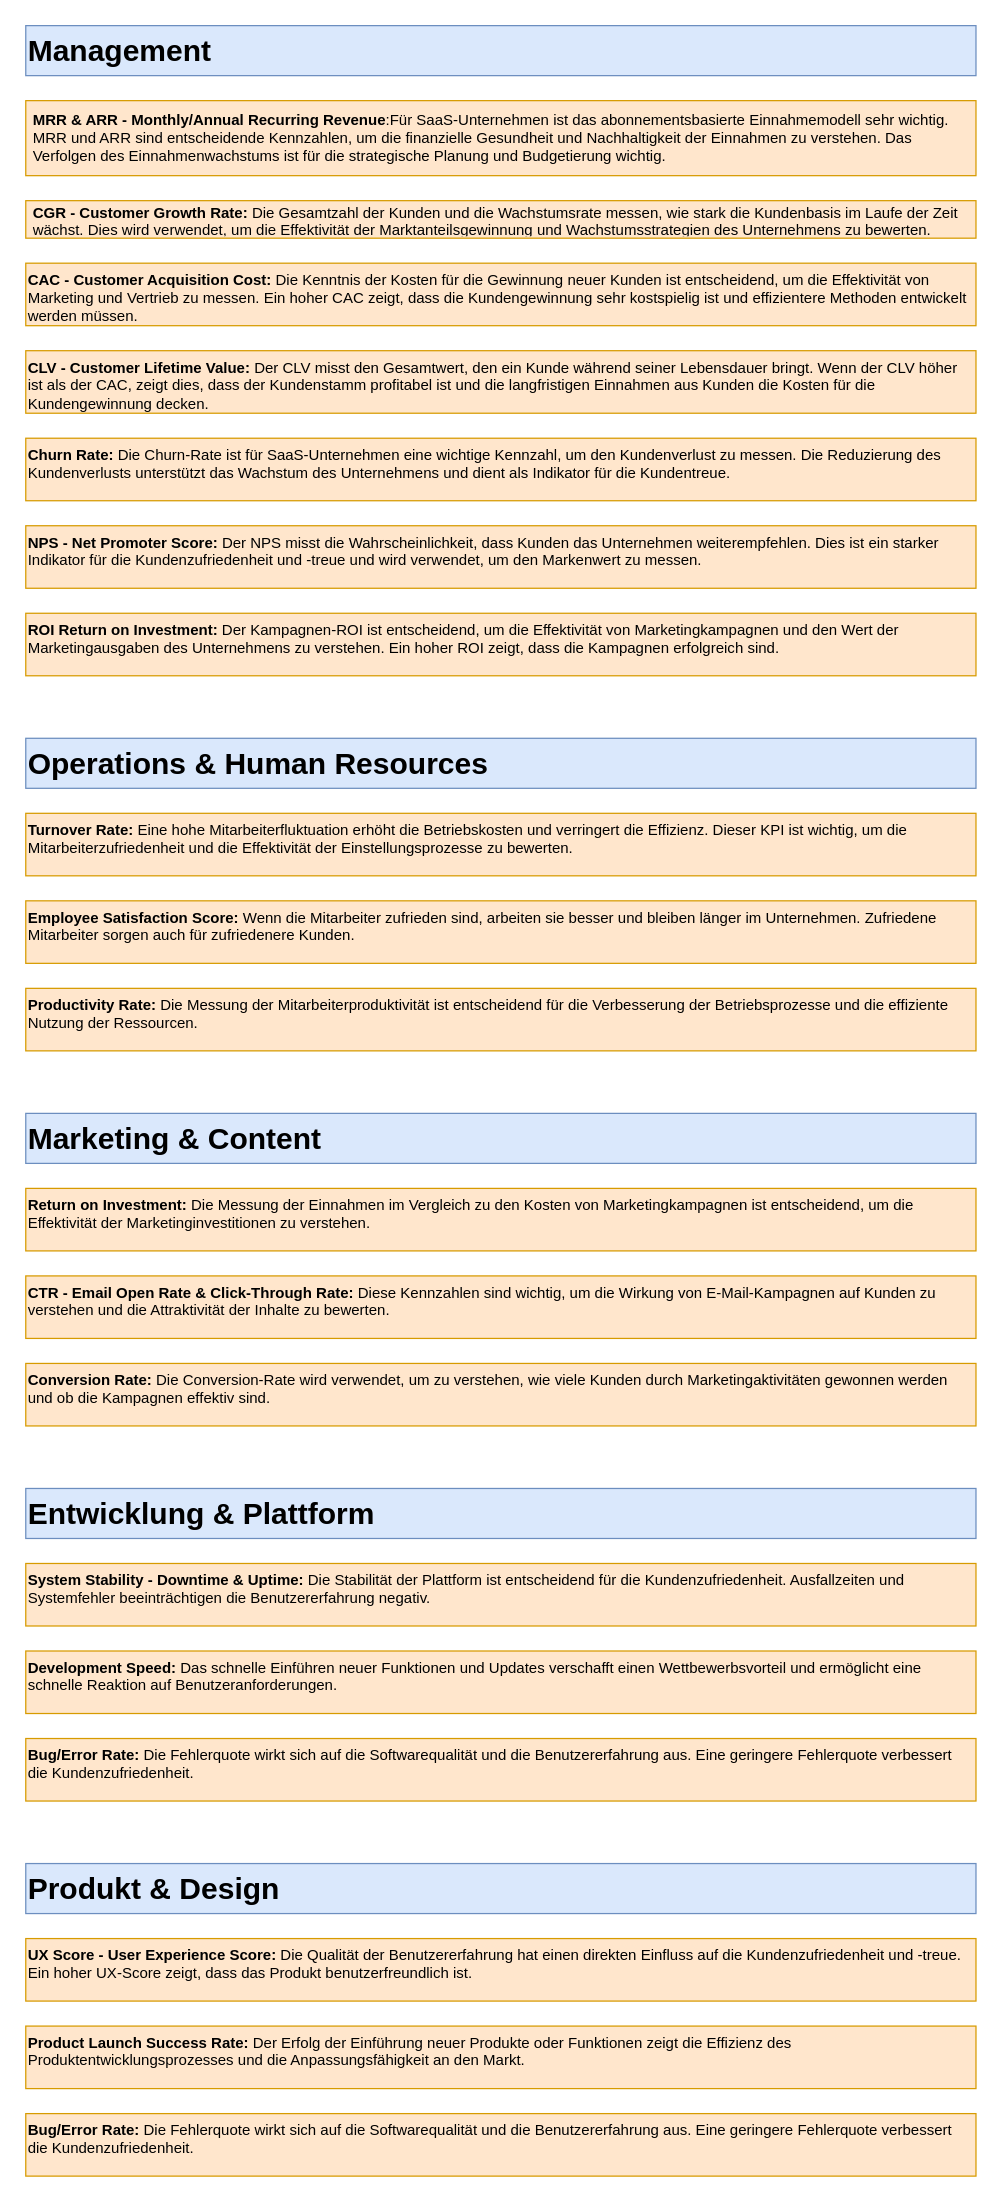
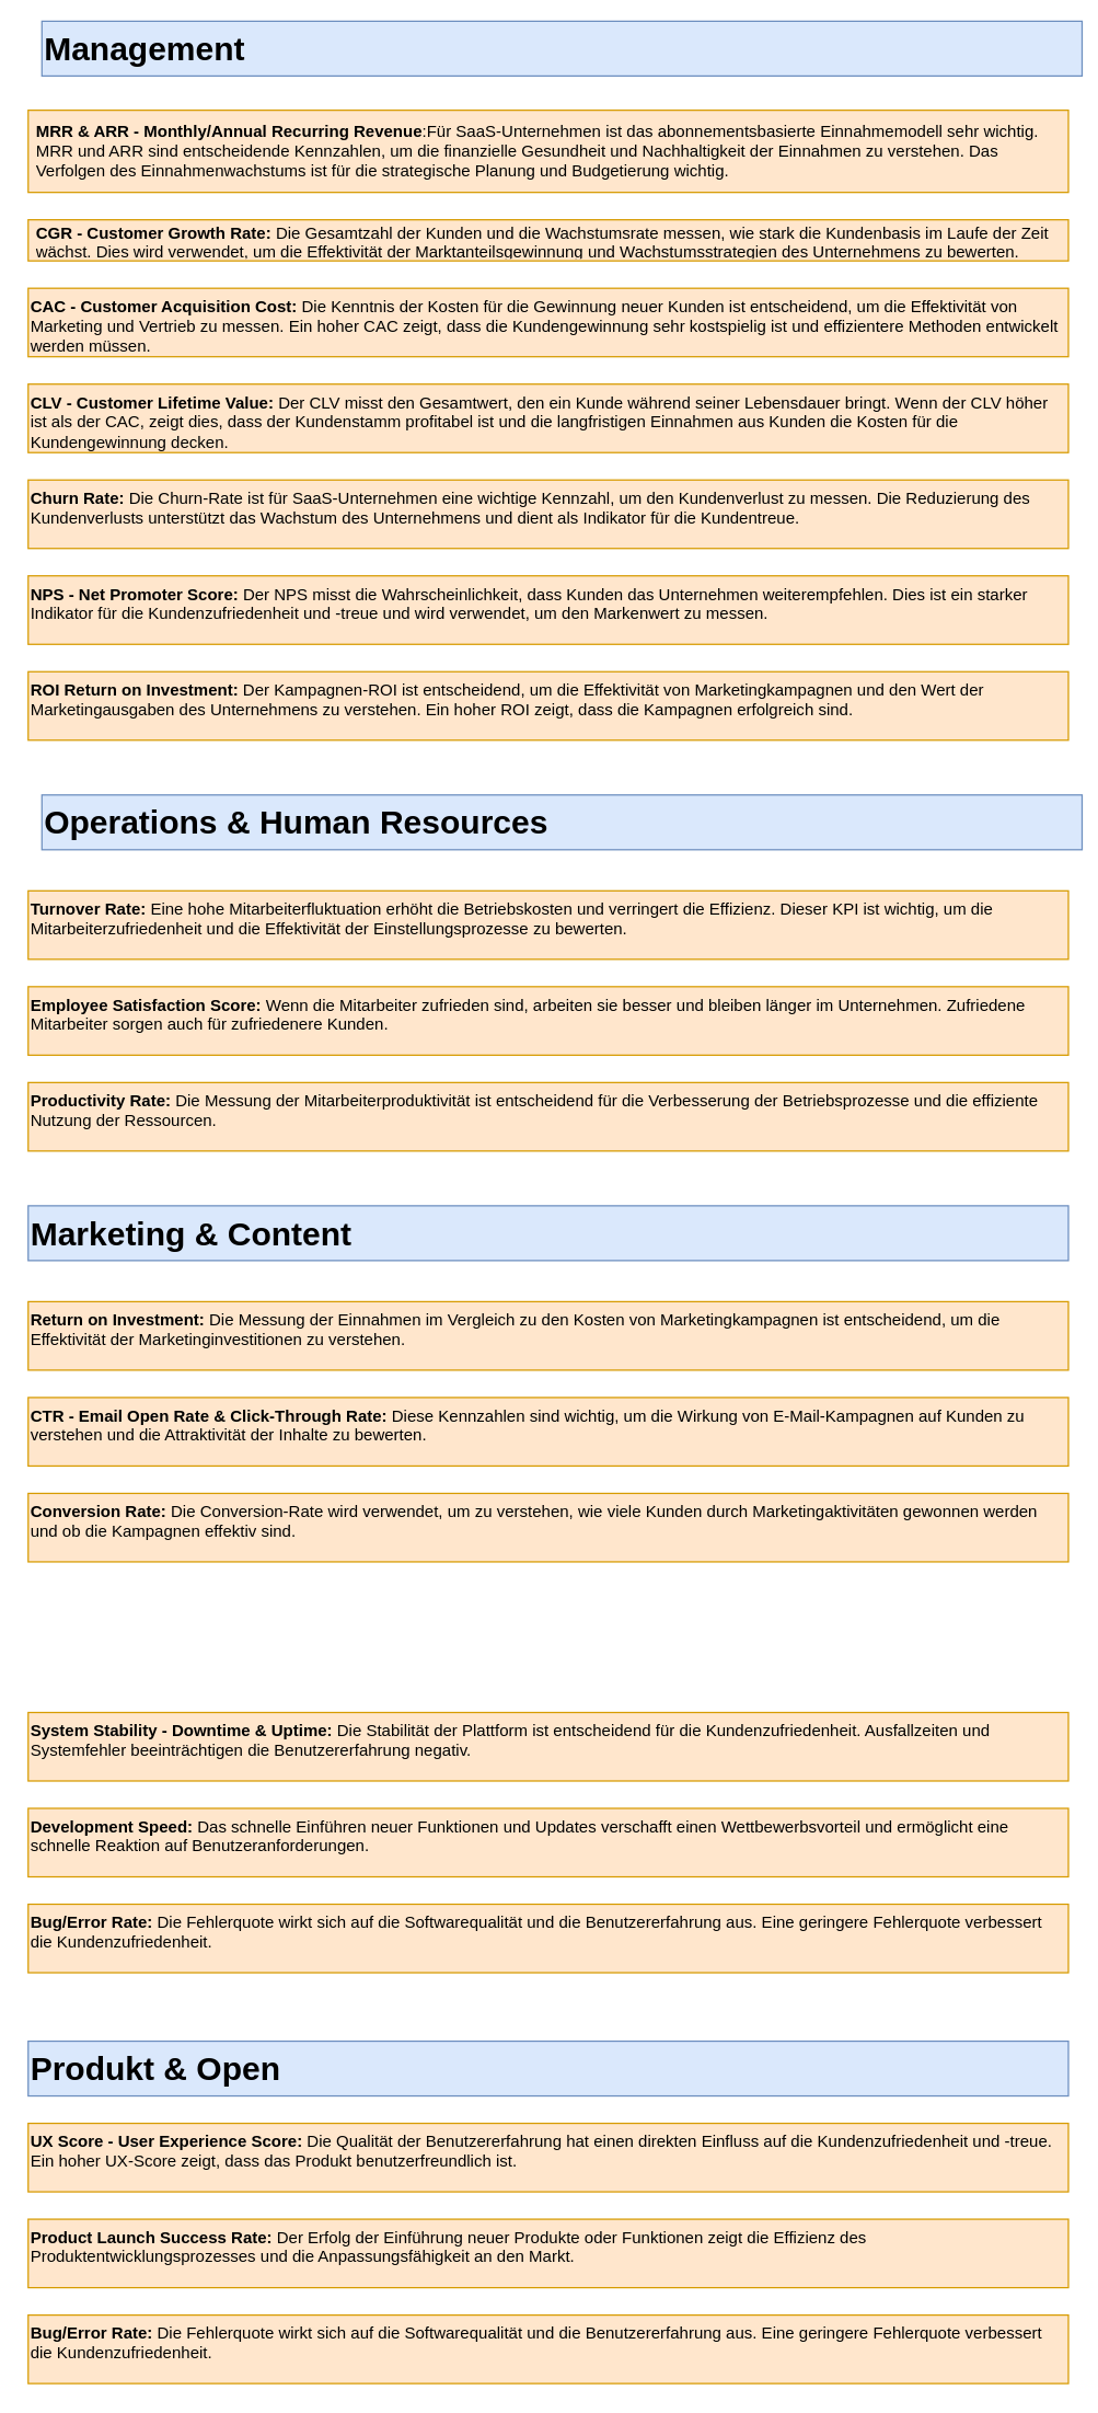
  <mxCell id="0" />
  <mxCell id="1" parent="0" />
- <mxCell id="2" value="&lt;div style=&quot;&quot;&gt;&lt;span style=&quot;background-color: initial;&quot;&gt;&lt;font style=&quot;font-size: 24px;&quot;&gt;&lt;b style=&quot;&quot;&gt;Management&lt;/b&gt;&lt;/font&gt;&lt;/span&gt;&lt;/div&gt;" style="text;whiteSpace=wrap;html=1;fillColor=#dae8fc;strokeColor=#6c8ebf;align=left;" parent="1" vertex="1"><mxGeometry x="20" y="20" width="760" height="40" as="geometry" /></mxCell>
+ <mxCell id="2" value="&lt;div style=&quot;&quot;&gt;&lt;span style=&quot;background-color: initial;&quot;&gt;&lt;font style=&quot;font-size: 24px;&quot;&gt;&lt;b style=&quot;&quot;&gt;Management&lt;/b&gt;&lt;/font&gt;&lt;/span&gt;&lt;/div&gt;" style="text;whiteSpace=wrap;html=1;fillColor=#dae8fc;strokeColor=#6c8ebf;align=left;" parent="1" vertex="1"><mxGeometry x="30" y="15" width="760" height="40" as="geometry" /></mxCell>
  <mxCell id="3" value="&lt;b&gt;MRR &amp;amp; ARR - Monthly/Annual Recurring Revenue&lt;/b&gt;:Für SaaS-Unternehmen ist das abonnementsbasierte Einnahmemodell sehr wichtig. MRR und ARR sind entscheidende Kennzahlen, um die finanzielle Gesundheit und Nachhaltigkeit der Einnahmen zu verstehen. Das Verfolgen des Einnahmenwachstums ist für die strategische Planung und Budgetierung wichtig." style="text;strokeColor=#d79b00;fillColor=#ffe6cc;align=left;verticalAlign=middle;spacingLeft=4;spacingRight=4;overflow=hidden;points=[[0,0.5],[1,0.5]];portConstraint=eastwest;rotatable=0;whiteSpace=wrap;html=1;" parent="1" vertex="1"><mxGeometry x="20" y="80" width="760" height="60" as="geometry" /></mxCell>
  <mxCell id="4" value="&lt;b&gt;CGR - Customer Growth Rate:&lt;/b&gt;&amp;nbsp;Die Gesamtzahl der Kunden und die Wachstumsrate messen, wie stark die Kundenbasis im Laufe der Zeit wächst. Dies wird verwendet, um die Effektivität der Marktanteilsgewinnung und Wachstumsstrategien des Unternehmens zu bewerten." style="text;strokeColor=#d79b00;fillColor=#ffe6cc;align=left;verticalAlign=middle;spacingLeft=4;spacingRight=4;overflow=hidden;points=[[0,0.5],[1,0.5]];portConstraint=eastwest;rotatable=0;whiteSpace=wrap;html=1;" parent="1" vertex="1"><mxGeometry x="20" y="160" width="760" height="30" as="geometry" /></mxCell>
  <mxCell id="5" value="&lt;b&gt;CAC - Customer Acquisition Cost:&lt;/b&gt;&amp;nbsp;Die Kenntnis der Kosten für die Gewinnung neuer Kunden ist entscheidend, um die Effektivität von Marketing und Vertrieb zu messen. Ein hoher CAC zeigt, dass die Kundengewinnung sehr kostspielig ist und effizientere Methoden entwickelt werden müssen." style="text;whiteSpace=wrap;html=1;fillColor=#ffe6cc;strokeColor=#d79b00;" parent="1" vertex="1"><mxGeometry x="20" y="210" width="760" height="50" as="geometry" /></mxCell>
  <mxCell id="6" value="&lt;b&gt;CLV - Customer Lifetime Value:&lt;/b&gt;&amp;nbsp;Der CLV misst den Gesamtwert, den ein Kunde während seiner Lebensdauer bringt. Wenn der CLV höher ist als der CAC, zeigt dies, dass der Kundenstamm profitabel ist und die langfristigen Einnahmen aus Kunden die Kosten für die Kundengewinnung decken." style="text;whiteSpace=wrap;html=1;fillColor=#ffe6cc;strokeColor=#d79b00;" parent="1" vertex="1"><mxGeometry x="20" y="280" width="760" height="50" as="geometry" /></mxCell>
  <mxCell id="7" value="&lt;b&gt;Churn Rate:&lt;/b&gt;&amp;nbsp;Die Churn-Rate ist für SaaS-Unternehmen eine wichtige Kennzahl, um den Kundenverlust zu messen. Die Reduzierung des Kundenverlusts unterstützt das Wachstum des Unternehmens und dient als Indikator für die Kundentreue." style="text;whiteSpace=wrap;html=1;fillColor=#ffe6cc;strokeColor=#d79b00;" parent="1" vertex="1"><mxGeometry x="20" y="350" width="760" height="50" as="geometry" /></mxCell>
  <mxCell id="8" value="&lt;b&gt;NPS - Net Promoter Score:&lt;/b&gt;&amp;nbsp;Der NPS misst die Wahrscheinlichkeit, dass Kunden das Unternehmen weiterempfehlen. Dies ist ein starker Indikator für die Kundenzufriedenheit und -treue und wird verwendet, um den Markenwert zu messen." style="text;whiteSpace=wrap;html=1;fillColor=#ffe6cc;strokeColor=#d79b00;" vertex="1" parent="1"><mxGeometry x="20" y="420" width="760" height="50" as="geometry" /></mxCell>
  <mxCell id="9" value="&lt;b&gt;ROI Return on Investment:&lt;/b&gt;&amp;nbsp;Der Kampagnen-ROI ist entscheidend, um die Effektivität von Marketingkampagnen und den Wert der Marketingausgaben des Unternehmens zu verstehen. Ein hoher ROI zeigt, dass die Kampagnen erfolgreich sind." style="text;whiteSpace=wrap;html=1;fillColor=#ffe6cc;strokeColor=#d79b00;" vertex="1" parent="1"><mxGeometry x="20" y="490" width="760" height="50" as="geometry" /></mxCell>
- <mxCell id="10" value="&lt;div style=&quot;&quot;&gt;&lt;div&gt;&lt;b&gt;&lt;font style=&quot;font-size: 24px;&quot;&gt;Operations &amp;amp;&amp;nbsp;Human Resources&lt;/font&gt;&lt;/b&gt;&lt;/div&gt;&lt;div&gt;&lt;b&gt;&lt;br&gt;&lt;/b&gt;&lt;/div&gt;&lt;div&gt;&lt;ul&gt;&lt;/ul&gt;&lt;/div&gt;&lt;/div&gt;" style="text;whiteSpace=wrap;html=1;fillColor=#dae8fc;strokeColor=#6c8ebf;align=left;" vertex="1" parent="1"><mxGeometry x="20" y="590" width="760" height="40" as="geometry" /></mxCell>
+ <mxCell id="10" value="&lt;div style=&quot;&quot;&gt;&lt;div&gt;&lt;b&gt;&lt;font style=&quot;font-size: 24px;&quot;&gt;Operations &amp;amp;&amp;nbsp;Human Resources&lt;/font&gt;&lt;/b&gt;&lt;/div&gt;&lt;div&gt;&lt;b&gt;&lt;br&gt;&lt;/b&gt;&lt;/div&gt;&lt;div&gt;&lt;ul&gt;&lt;/ul&gt;&lt;/div&gt;&lt;/div&gt;" style="text;whiteSpace=wrap;html=1;fillColor=#dae8fc;strokeColor=#6c8ebf;align=left;" vertex="1" parent="1"><mxGeometry x="30" y="580" width="760" height="40" as="geometry" /></mxCell>
  <mxCell id="11" value="&lt;b&gt;Turnover Rate:&lt;/b&gt;&amp;nbsp;Eine hohe Mitarbeiterfluktuation erhöht die Betriebskosten und verringert die Effizienz. Dieser KPI ist wichtig, um die Mitarbeiterzufriedenheit und die Effektivität der Einstellungsprozesse zu bewerten." style="text;whiteSpace=wrap;html=1;fillColor=#ffe6cc;strokeColor=#d79b00;" vertex="1" parent="1"><mxGeometry x="20" y="650" width="760" height="50" as="geometry" /></mxCell>
  <mxCell id="12" value="&lt;b&gt;Employee Satisfaction Score:&lt;/b&gt;&amp;nbsp;Wenn die Mitarbeiter zufrieden sind, arbeiten sie besser und bleiben länger im Unternehmen. Zufriedene Mitarbeiter sorgen auch für zufriedenere Kunden." style="text;whiteSpace=wrap;html=1;fillColor=#ffe6cc;strokeColor=#d79b00;" vertex="1" parent="1"><mxGeometry x="20" y="720" width="760" height="50" as="geometry" /></mxCell>
  <mxCell id="13" value="&lt;b&gt;Productivity Rate:&lt;/b&gt;&amp;nbsp;Die Messung der Mitarbeiterproduktivität ist entscheidend für die Verbesserung der Betriebsprozesse und die effiziente Nutzung der Ressourcen." style="text;whiteSpace=wrap;html=1;fillColor=#ffe6cc;strokeColor=#d79b00;" vertex="1" parent="1"><mxGeometry x="20" y="790" width="760" height="50" as="geometry" /></mxCell>
- <mxCell id="14" value="&lt;div style=&quot;&quot;&gt;&lt;div&gt;&lt;span style=&quot;background-color: initial;&quot;&gt;&lt;font style=&quot;font-size: 24px;&quot;&gt;&lt;b&gt;Marketing &amp;amp; Content&lt;/b&gt;&lt;/font&gt;&lt;/span&gt;&lt;/div&gt;&lt;div&gt;&lt;b&gt;&lt;br&gt;&lt;/b&gt;&lt;/div&gt;&lt;div&gt;&lt;ul&gt;&lt;/ul&gt;&lt;/div&gt;&lt;/div&gt;" style="text;whiteSpace=wrap;html=1;fillColor=#dae8fc;strokeColor=#6c8ebf;align=left;" vertex="1" parent="1"><mxGeometry x="20" y="890" width="760" height="40" as="geometry" /></mxCell>
+ <mxCell id="14" value="&lt;div style=&quot;&quot;&gt;&lt;div&gt;&lt;span style=&quot;background-color: initial;&quot;&gt;&lt;font style=&quot;font-size: 24px;&quot;&gt;&lt;b&gt;Marketing &amp;amp; Content&lt;/b&gt;&lt;/font&gt;&lt;/span&gt;&lt;/div&gt;&lt;div&gt;&lt;b&gt;&lt;br&gt;&lt;/b&gt;&lt;/div&gt;&lt;div&gt;&lt;ul&gt;&lt;/ul&gt;&lt;/div&gt;&lt;/div&gt;" style="text;whiteSpace=wrap;html=1;fillColor=#dae8fc;strokeColor=#6c8ebf;align=left;" vertex="1" parent="1"><mxGeometry x="20" y="880" width="760" height="40" as="geometry" /></mxCell>
  <mxCell id="15" value="&lt;b&gt;Return on Investment:&lt;/b&gt;&amp;nbsp;Die Messung der Einnahmen im Vergleich zu den Kosten von Marketingkampagnen ist entscheidend, um die Effektivität der Marketinginvestitionen zu verstehen." style="text;whiteSpace=wrap;html=1;fillColor=#ffe6cc;strokeColor=#d79b00;" vertex="1" parent="1"><mxGeometry x="20" y="950" width="760" height="50" as="geometry" /></mxCell>
  <mxCell id="16" value="&lt;b&gt;CTR - Email Open Rate &amp;amp; Click-Through Rate:&lt;/b&gt;&amp;nbsp;Diese Kennzahlen sind wichtig, um die Wirkung von E-Mail-Kampagnen auf Kunden zu verstehen und die Attraktivität der Inhalte zu bewerten." style="text;whiteSpace=wrap;html=1;fillColor=#ffe6cc;strokeColor=#d79b00;" vertex="1" parent="1"><mxGeometry x="20" y="1020" width="760" height="50" as="geometry" /></mxCell>
  <mxCell id="17" value="&lt;b&gt;Conversion Rate:&lt;/b&gt;&amp;nbsp;Die Conversion-Rate wird verwendet, um zu verstehen, wie viele Kunden durch Marketingaktivitäten gewonnen werden und ob die Kampagnen effektiv sind." style="text;whiteSpace=wrap;html=1;fillColor=#ffe6cc;strokeColor=#d79b00;" vertex="1" parent="1"><mxGeometry x="20" y="1090" width="760" height="50" as="geometry" /></mxCell>
- <mxCell id="18" value="&lt;div style=&quot;&quot;&gt;&lt;div&gt;&lt;b&gt;&lt;font style=&quot;font-size: 24px;&quot;&gt;Entwicklung &amp;amp; Plattform&lt;/font&gt;&lt;/b&gt;&lt;/div&gt;&lt;div&gt;&lt;ul&gt;&lt;/ul&gt;&lt;/div&gt;&lt;/div&gt;" style="text;whiteSpace=wrap;html=1;fillColor=#dae8fc;strokeColor=#6c8ebf;align=left;" vertex="1" parent="1"><mxGeometry x="20" y="1190" width="760" height="40" as="geometry" /></mxCell>
  <mxCell id="19" value="&lt;b&gt;System Stability - Downtime &amp;amp; Uptime:&lt;/b&gt;&amp;nbsp;Die Stabilität der Plattform ist entscheidend für die Kundenzufriedenheit. Ausfallzeiten und Systemfehler beeinträchtigen die Benutzererfahrung negativ." style="text;whiteSpace=wrap;html=1;fillColor=#ffe6cc;strokeColor=#d79b00;" vertex="1" parent="1"><mxGeometry x="20" y="1250" width="760" height="50" as="geometry" /></mxCell>
  <mxCell id="20" value="&lt;b&gt;Development Speed:&lt;/b&gt;&amp;nbsp;Das schnelle Einführen neuer Funktionen und Updates verschafft einen Wettbewerbsvorteil und ermöglicht eine schnelle Reaktion auf Benutzeranforderungen." style="text;whiteSpace=wrap;html=1;fillColor=#ffe6cc;strokeColor=#d79b00;" vertex="1" parent="1"><mxGeometry x="20" y="1320" width="760" height="50" as="geometry" /></mxCell>
  <mxCell id="21" value="&lt;b&gt;Bug/Error Rate:&lt;/b&gt;&amp;nbsp;Die Fehlerquote wirkt sich auf die Softwarequalität und die Benutzererfahrung aus. Eine geringere Fehlerquote verbessert die Kundenzufriedenheit." style="text;whiteSpace=wrap;html=1;fillColor=#ffe6cc;strokeColor=#d79b00;" vertex="1" parent="1"><mxGeometry x="20" y="1390" width="760" height="50" as="geometry" /></mxCell>
- <mxCell id="22" value="&lt;div style=&quot;&quot;&gt;&lt;div&gt;&lt;b&gt;&lt;font style=&quot;font-size: 24px;&quot;&gt;Produkt &amp;amp; Design&lt;/font&gt;&lt;/b&gt;&lt;/div&gt;&lt;div&gt;&lt;ul&gt;&lt;/ul&gt;&lt;/div&gt;&lt;/div&gt;" style="text;whiteSpace=wrap;html=1;fillColor=#dae8fc;strokeColor=#6c8ebf;align=left;" vertex="1" parent="1"><mxGeometry x="20" y="1490" width="760" height="40" as="geometry" /></mxCell>
+ <mxCell id="22" value="&lt;div style=&quot;&quot;&gt;&lt;div&gt;&lt;b&gt;&lt;font style=&quot;font-size: 24px;&quot;&gt;Produkt &amp;amp; Open&lt;/font&gt;&lt;/b&gt;&lt;/div&gt;&lt;div&gt;&lt;ul&gt;&lt;/ul&gt;&lt;/div&gt;&lt;/div&gt;" style="text;whiteSpace=wrap;html=1;fillColor=#dae8fc;strokeColor=#6c8ebf;align=left;" vertex="1" parent="1"><mxGeometry x="20" y="1490" width="760" height="40" as="geometry" /></mxCell>
  <mxCell id="23" value="&lt;b&gt;UX Score - User Experience Score:&lt;/b&gt;&amp;nbsp;Die Qualität der Benutzererfahrung hat einen direkten Einfluss auf die Kundenzufriedenheit und -treue. Ein hoher UX-Score zeigt, dass das Produkt benutzerfreundlich ist." style="text;whiteSpace=wrap;html=1;fillColor=#ffe6cc;strokeColor=#d79b00;" vertex="1" parent="1"><mxGeometry x="20" y="1550" width="760" height="50" as="geometry" /></mxCell>
  <mxCell id="24" value="&lt;b&gt;Product Launch Success Rate:&lt;/b&gt;&amp;nbsp;&lt;span style=&quot;background-color: initial;&quot;&gt;Der Erfolg der Einführung neuer Produkte oder Funktionen zeigt die Effizienz des Produktentwicklungsprozesses und die Anpassungsfähigkeit an den Markt.&lt;/span&gt;" style="text;whiteSpace=wrap;html=1;fillColor=#ffe6cc;strokeColor=#d79b00;" vertex="1" parent="1"><mxGeometry x="20" y="1620" width="760" height="50" as="geometry" /></mxCell>
  <mxCell id="25" value="&lt;b&gt;Bug/Error Rate:&lt;/b&gt;&amp;nbsp;Die Fehlerquote wirkt sich auf die Softwarequalität und die Benutzererfahrung aus. Eine geringere Fehlerquote verbessert die Kundenzufriedenheit." style="text;whiteSpace=wrap;html=1;fillColor=#ffe6cc;strokeColor=#d79b00;" vertex="1" parent="1"><mxGeometry x="20" y="1690" width="760" height="50" as="geometry" /></mxCell>
